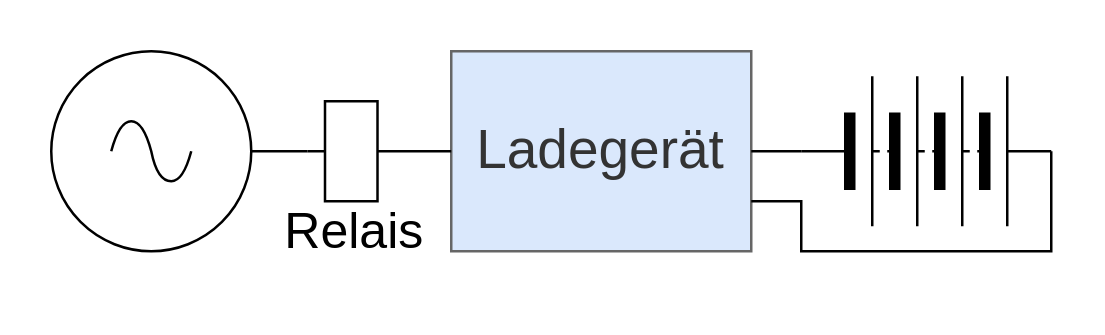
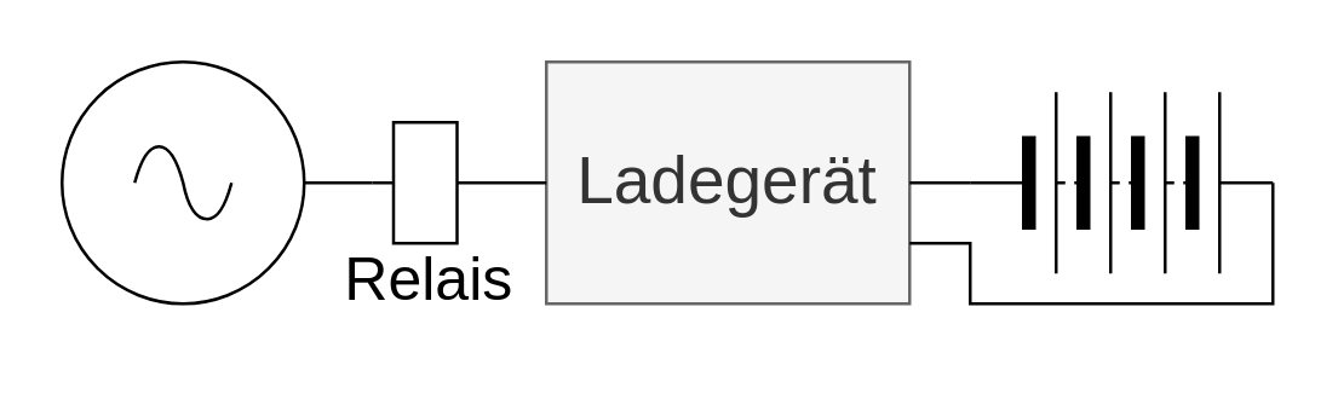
  <mxCell id="0" />
  <mxCell id="1" parent="0" />
  <mxCell id="2" style="edgeStyle=orthogonalEdgeStyle;rounded=0;orthogonalLoop=1;jettySize=auto;html=1;exitX=1;exitY=0.5;exitDx=0;exitDy=0;exitPerimeter=0;entryX=0.5;entryY=1;entryDx=0;entryDy=0;entryPerimeter=0;fontSize=22;endArrow=none;endFill=0;" edge="1" parent="1" source="3" target="9"><mxGeometry relative="1" as="geometry" /></mxCell>
  <mxCell id="3" value="" style="pointerEvents=1;verticalLabelPosition=bottom;shadow=0;dashed=0;align=center;html=1;verticalAlign=top;shape=mxgraph.electrical.signal_sources.source;aspect=fixed;points=[[0.5,0,0],[1,0.5,0],[0.5,1,0],[0,0.5,0]];elSignalType=ac;" vertex="1" parent="1"><mxGeometry x="20" y="20" width="80" height="80" as="geometry" /></mxCell>
- <mxCell id="4" value="&lt;font style=&quot;font-size: 22px;&quot;&gt;Ladegerät&lt;/font&gt;" style="rounded=0;whiteSpace=wrap;html=1;fillColor=#dae8fc;fontColor=#333333;strokeColor=#666666;" vertex="1" parent="1"><mxGeometry x="180" y="20" width="120" height="80" as="geometry" /></mxCell>
+ <mxCell id="4" value="&lt;font style=&quot;font-size: 22px;&quot;&gt;Ladegerät&lt;/font&gt;" style="rounded=0;whiteSpace=wrap;html=1;fillColor=#f5f5f5;fontColor=#333333;strokeColor=#666666;" vertex="1" parent="1"><mxGeometry x="180" y="20" width="120" height="80" as="geometry" /></mxCell>
  <mxCell id="5" style="edgeStyle=orthogonalEdgeStyle;rounded=0;orthogonalLoop=1;jettySize=auto;html=1;exitX=1;exitY=0.5;exitDx=0;exitDy=0;entryX=1;entryY=0.75;entryDx=0;entryDy=0;fontSize=22;endArrow=none;endFill=0;" edge="1" parent="1" source="7" target="4"><mxGeometry relative="1" as="geometry"><Array as="points"><mxPoint x="420" y="100" /><mxPoint x="320" y="100" /><mxPoint x="320" y="80" /></Array></mxGeometry></mxCell>
  <mxCell id="6" style="edgeStyle=orthogonalEdgeStyle;rounded=0;orthogonalLoop=1;jettySize=auto;html=1;exitX=0;exitY=0.5;exitDx=0;exitDy=0;entryX=1;entryY=0.5;entryDx=0;entryDy=0;fontSize=20;endArrow=none;endFill=0;" edge="1" parent="1" source="7" target="4"><mxGeometry relative="1" as="geometry" /></mxCell>
  <mxCell id="7" value="" style="pointerEvents=1;verticalLabelPosition=bottom;shadow=0;dashed=0;align=center;html=1;verticalAlign=top;shape=mxgraph.electrical.miscellaneous.batteryStack;fontSize=22;" vertex="1" parent="1"><mxGeometry x="320" y="30" width="100" height="60" as="geometry" /></mxCell>
  <mxCell id="8" style="edgeStyle=orthogonalEdgeStyle;rounded=0;orthogonalLoop=1;jettySize=auto;html=1;exitX=0.5;exitY=0;exitDx=0;exitDy=0;exitPerimeter=0;entryX=0;entryY=0.5;entryDx=0;entryDy=0;fontSize=22;endArrow=none;endFill=0;" edge="1" parent="1" source="9" target="4"><mxGeometry relative="1" as="geometry" /></mxCell>
  <mxCell id="9" value="" style="pointerEvents=1;verticalLabelPosition=bottom;shadow=0;dashed=0;align=center;html=1;verticalAlign=top;shape=mxgraph.electrical.electro-mechanical.relay_coil;fontSize=22;rotation=90;" vertex="1" parent="1"><mxGeometry x="120" y="42.5" width="40" height="35" as="geometry" /></mxCell>
  <mxCell id="10" value="&lt;font style=&quot;font-size: 20px;&quot;&gt;Relais&lt;/font&gt;" style="text;html=1;align=center;verticalAlign=middle;resizable=0;points=[];autosize=1;strokeColor=none;fillColor=none;fontSize=22;" vertex="1" parent="1"><mxGeometry x="101" y="71.5" width="80" height="40" as="geometry" /></mxCell>
